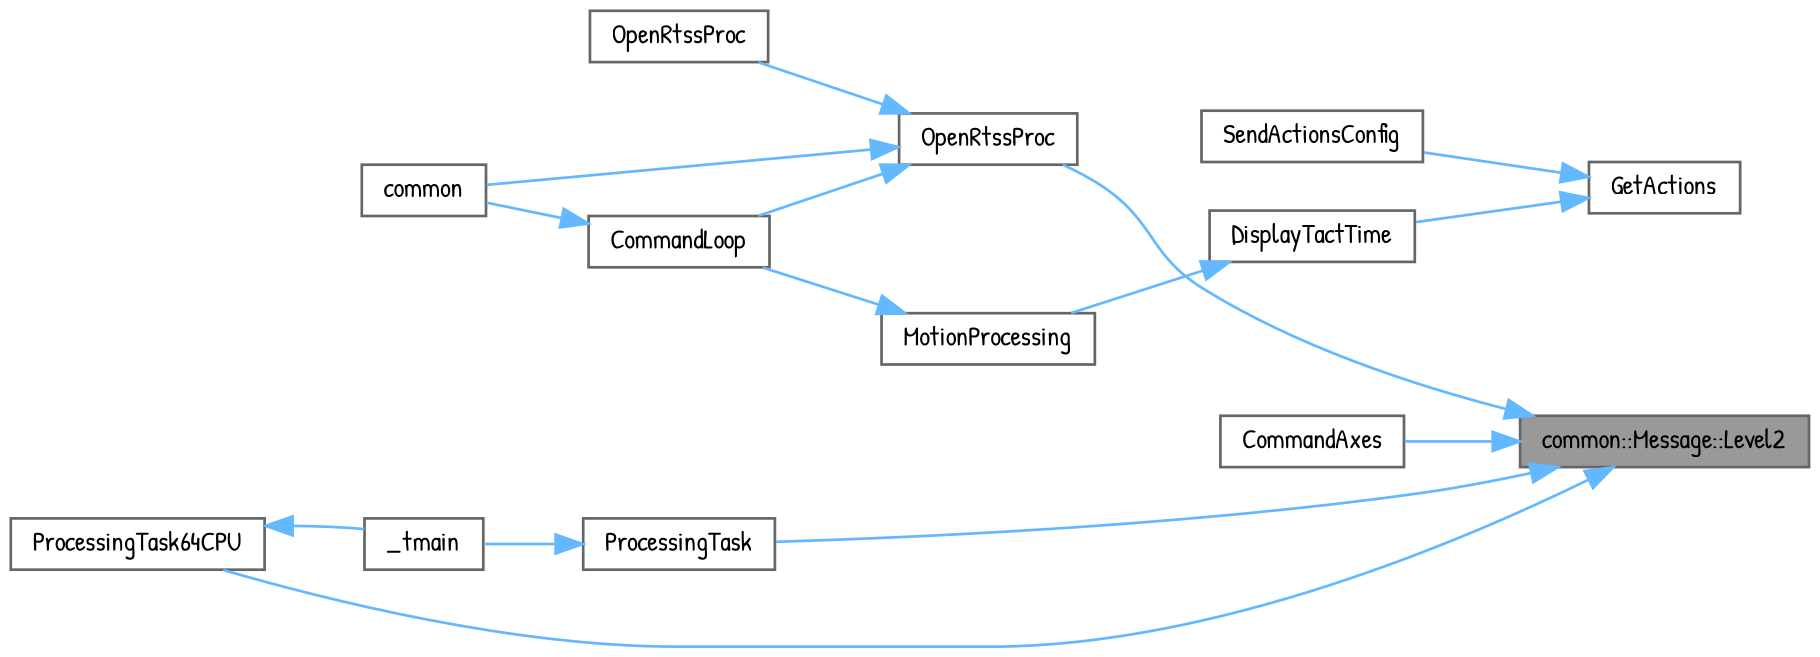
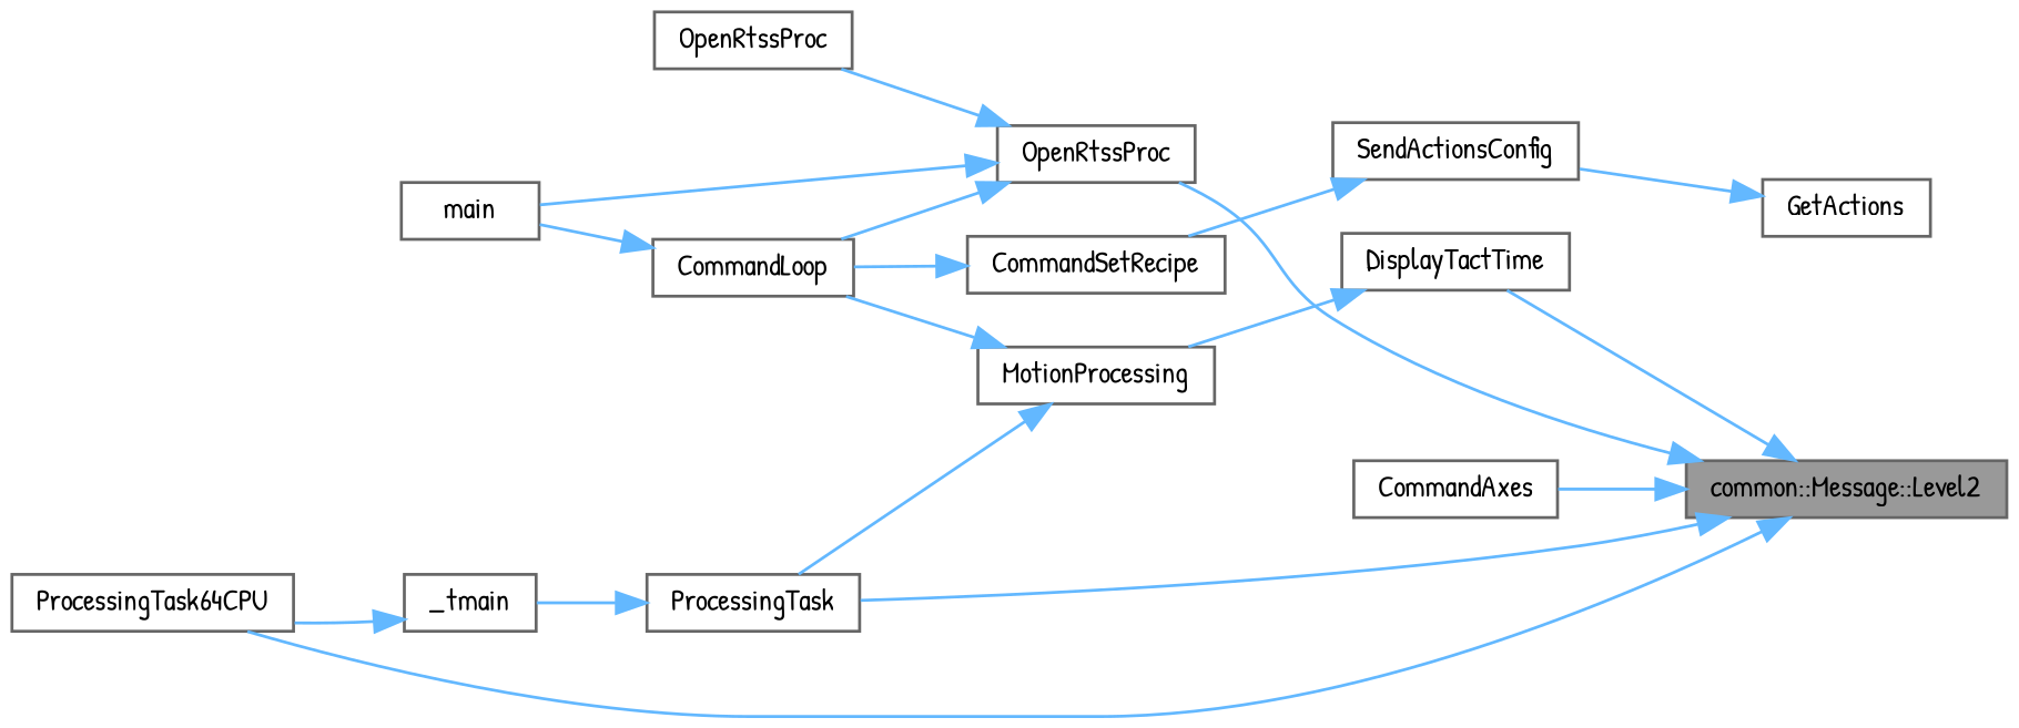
  digraph {
    fontname="Patrick Hand"
    rankdir=RL
    node [color=grey40 fillcolor=white fontname="Patrick Hand" fontsize=10 shape=box style=filled]
    edge [color=steelblue1 dir=back fontname="Patrick Hand" fontsize=10 labelfontname=Helvetica labelfontsize=10 style=solid]
    n1 [color=gray40 fillcolor=grey60 fontcolor=black height=0.2 label="common::Message::Level2" width=0.4]
    n2 [height=0.2 label=CommandAxes width=0.4]
    n3 [height=0.2 label=DisplayTactTime width=0.4]
    n4 [height=0.2 label=ProcessingTask width=0.4]
    n5 [height=0.2 label=ProcessingTask64CPU width=0.4]
    n6 [height=0.2 label=OpenRtssProc width=0.4]
    n7 [height=0.2 label=MotionProcessing width=0.4]
    n8 [height=0.2 label=_tmain width=0.4]
    n9 [height=0.2 label=GetActions width=0.4]
    n10 [height=0.2 label=SendActionsConfig width=0.4]
    n11 [height=0.2 label=CommandLoop width=0.4]
-   n12 [height=0.2 label=common width=0.4]
+   n12 [height=0.2 label=main width=0.4]
    n13 [height=0.2 label=OpenRtssProc width=0.4]
+   n14 [height=0.2 label=CommandSetRecipe width=0.4]
    n1 -> n2
-   n9 -> n3
+   n1 -> n3
    n1 -> n4
    n1 -> n5
    n1 -> n6
    n3 -> n7
    n4 -> n8
-   n5 -> n8
+   n8 -> n5
    n6 -> n11
    n6 -> n12
    n6 -> n13
+   n7 -> n4
    n7 -> n11
    n9 -> n10
+   n10 -> n14
    n11 -> n12
+   n14 -> n11
  }
